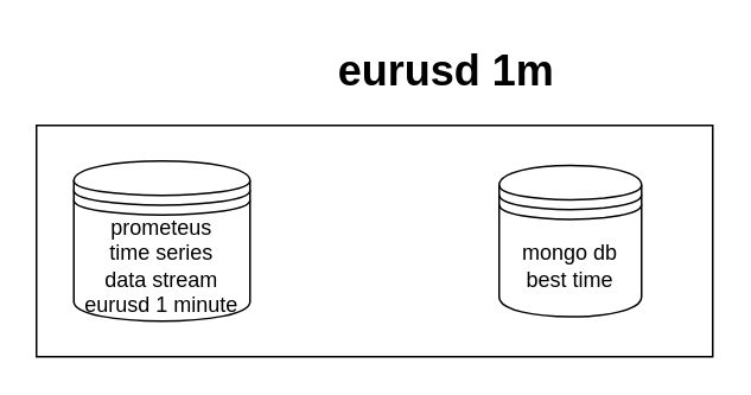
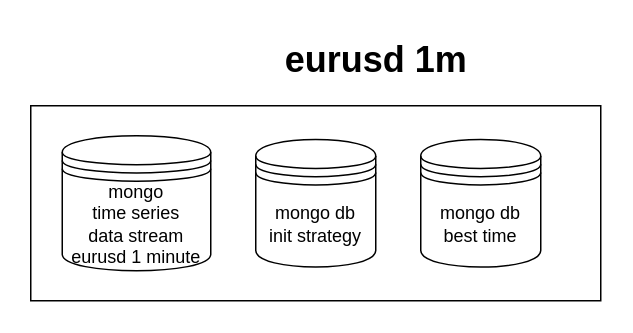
  <mxCell id="0" />
  <mxCell id="1" parent="0" />
  <mxCell id="2" value="" style="rounded=0;whiteSpace=wrap;html=1;" vertex="1" parent="1"><mxGeometry x="20" y="70" width="380" height="130" as="geometry" /></mxCell>
+ <mxCell id="3" value="mongo db&lt;br&gt;init strategy" style="shape=datastore;whiteSpace=wrap;html=1;" vertex="1" parent="1"><mxGeometry x="170" y="92.5" width="80" height="85" as="geometry" /></mxCell>
  <mxCell id="4" value="mongo db&lt;br&gt;best time" style="shape=datastore;whiteSpace=wrap;html=1;" vertex="1" parent="1"><mxGeometry x="280" y="92.5" width="80" height="85" as="geometry" /></mxCell>
- <mxCell id="5" value="prometeus&lt;br&gt;time series &lt;br&gt;data stream&lt;br&gt;eurusd 1 minute" style="shape=datastore;whiteSpace=wrap;html=1;" vertex="1" parent="1"><mxGeometry x="41" y="90" width="99" height="90" as="geometry" /></mxCell>
+ <mxCell id="5" value="mongo&lt;br&gt;time series &lt;br&gt;data stream&lt;br&gt;eurusd 1 minute" style="shape=datastore;whiteSpace=wrap;html=1;" vertex="1" parent="1"><mxGeometry x="41" y="90" width="99" height="90" as="geometry" /></mxCell>
  <mxCell id="6" value="eurusd 1m" style="text;strokeColor=none;fillColor=none;html=1;fontSize=24;fontStyle=1;verticalAlign=middle;align=center;" vertex="1" parent="1"><mxGeometry x="200" y="20" width="100" height="40" as="geometry" /></mxCell>
